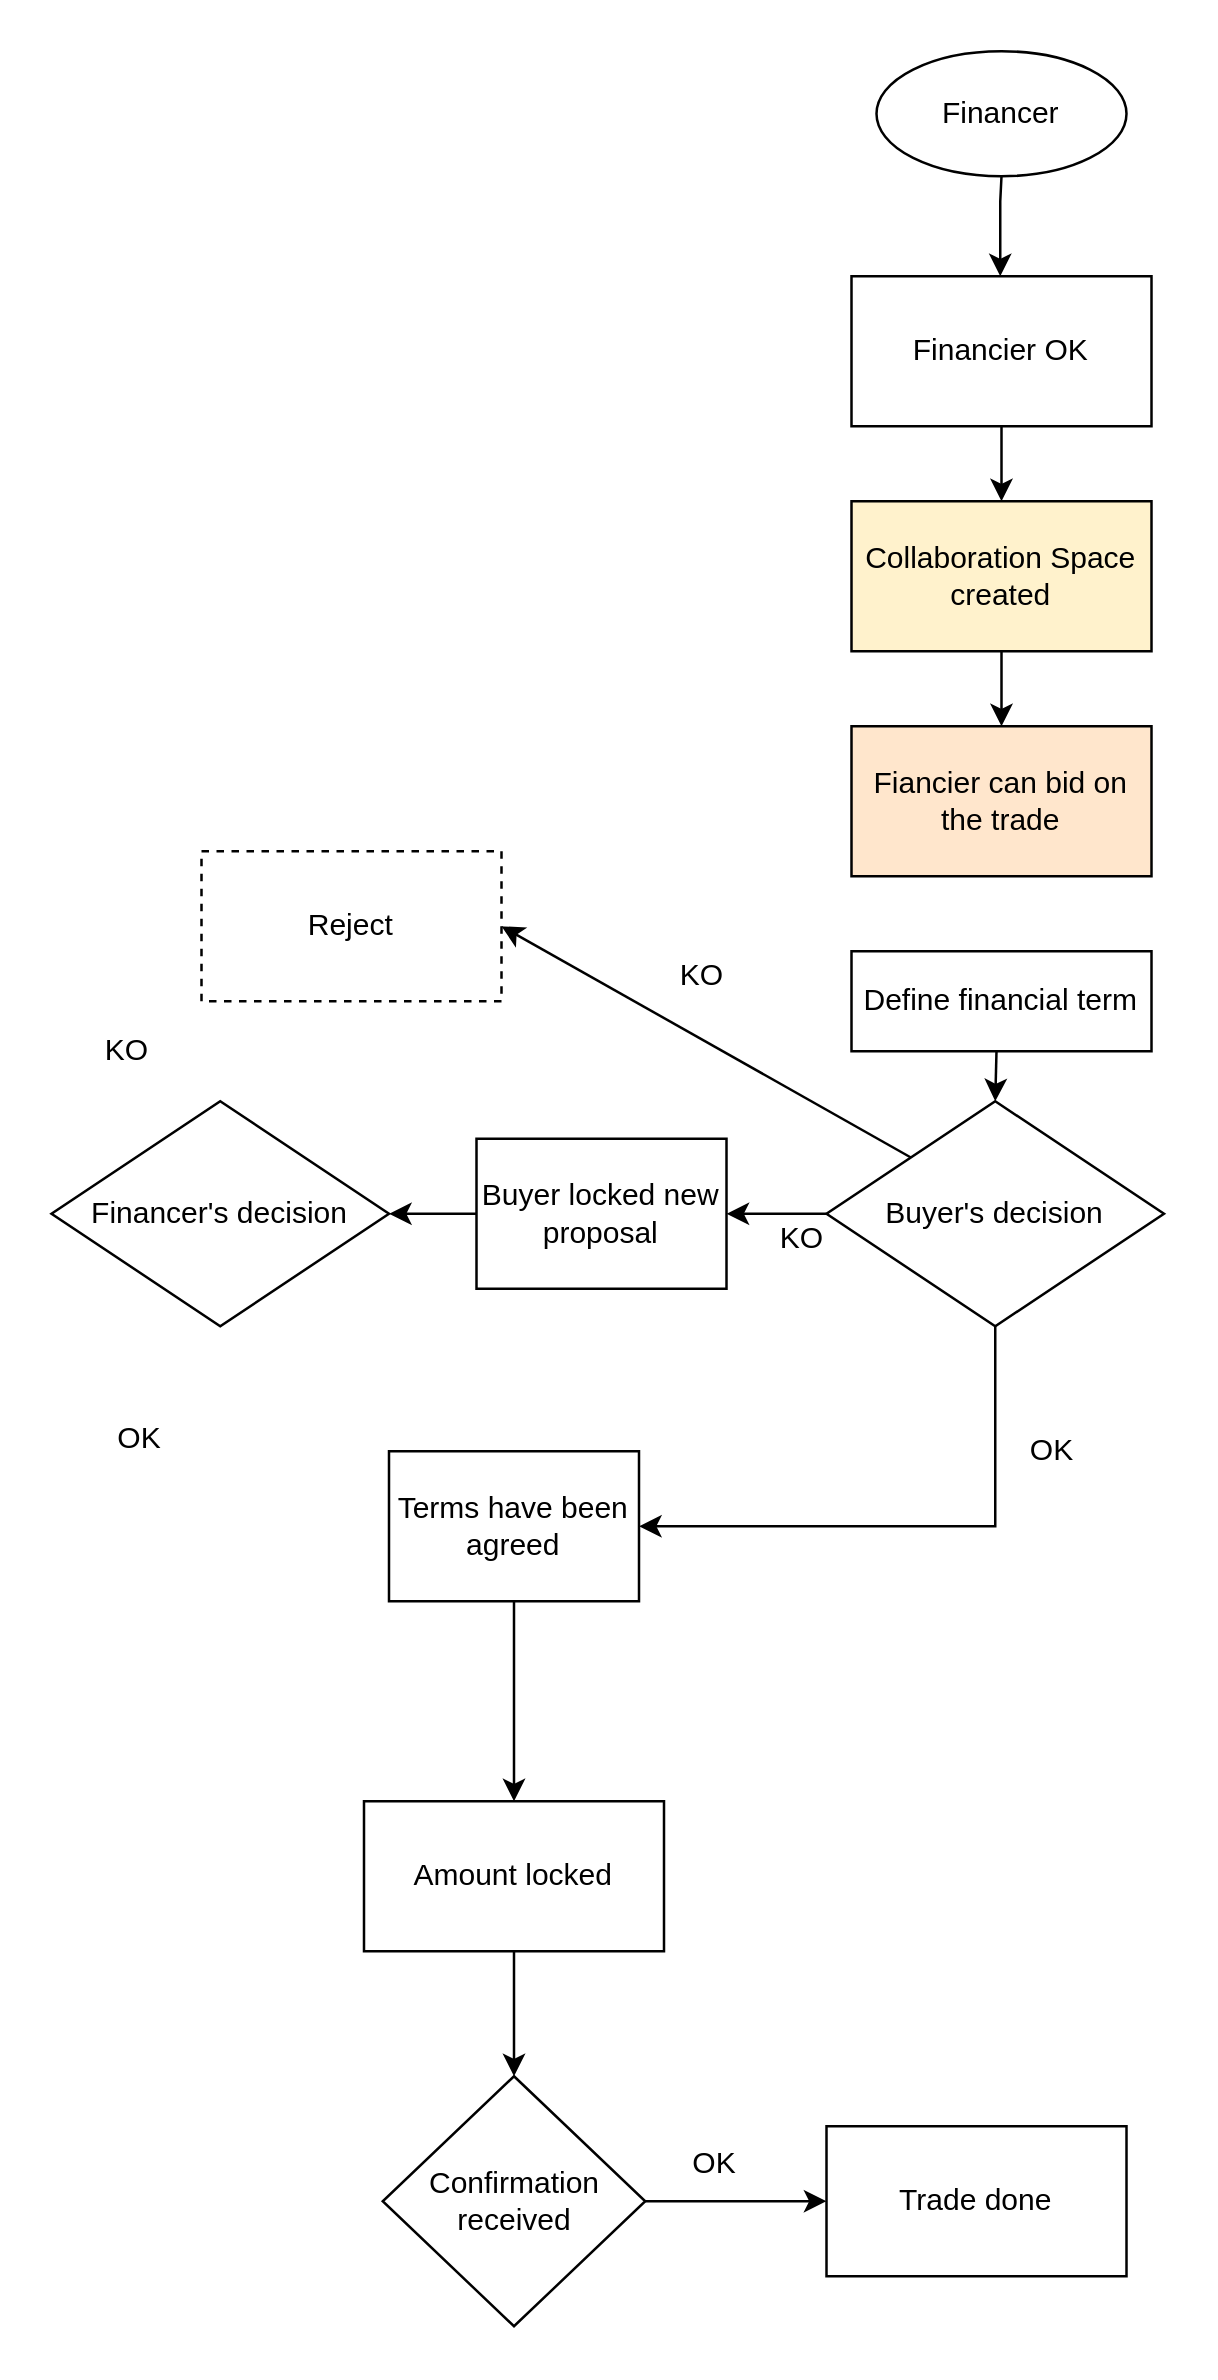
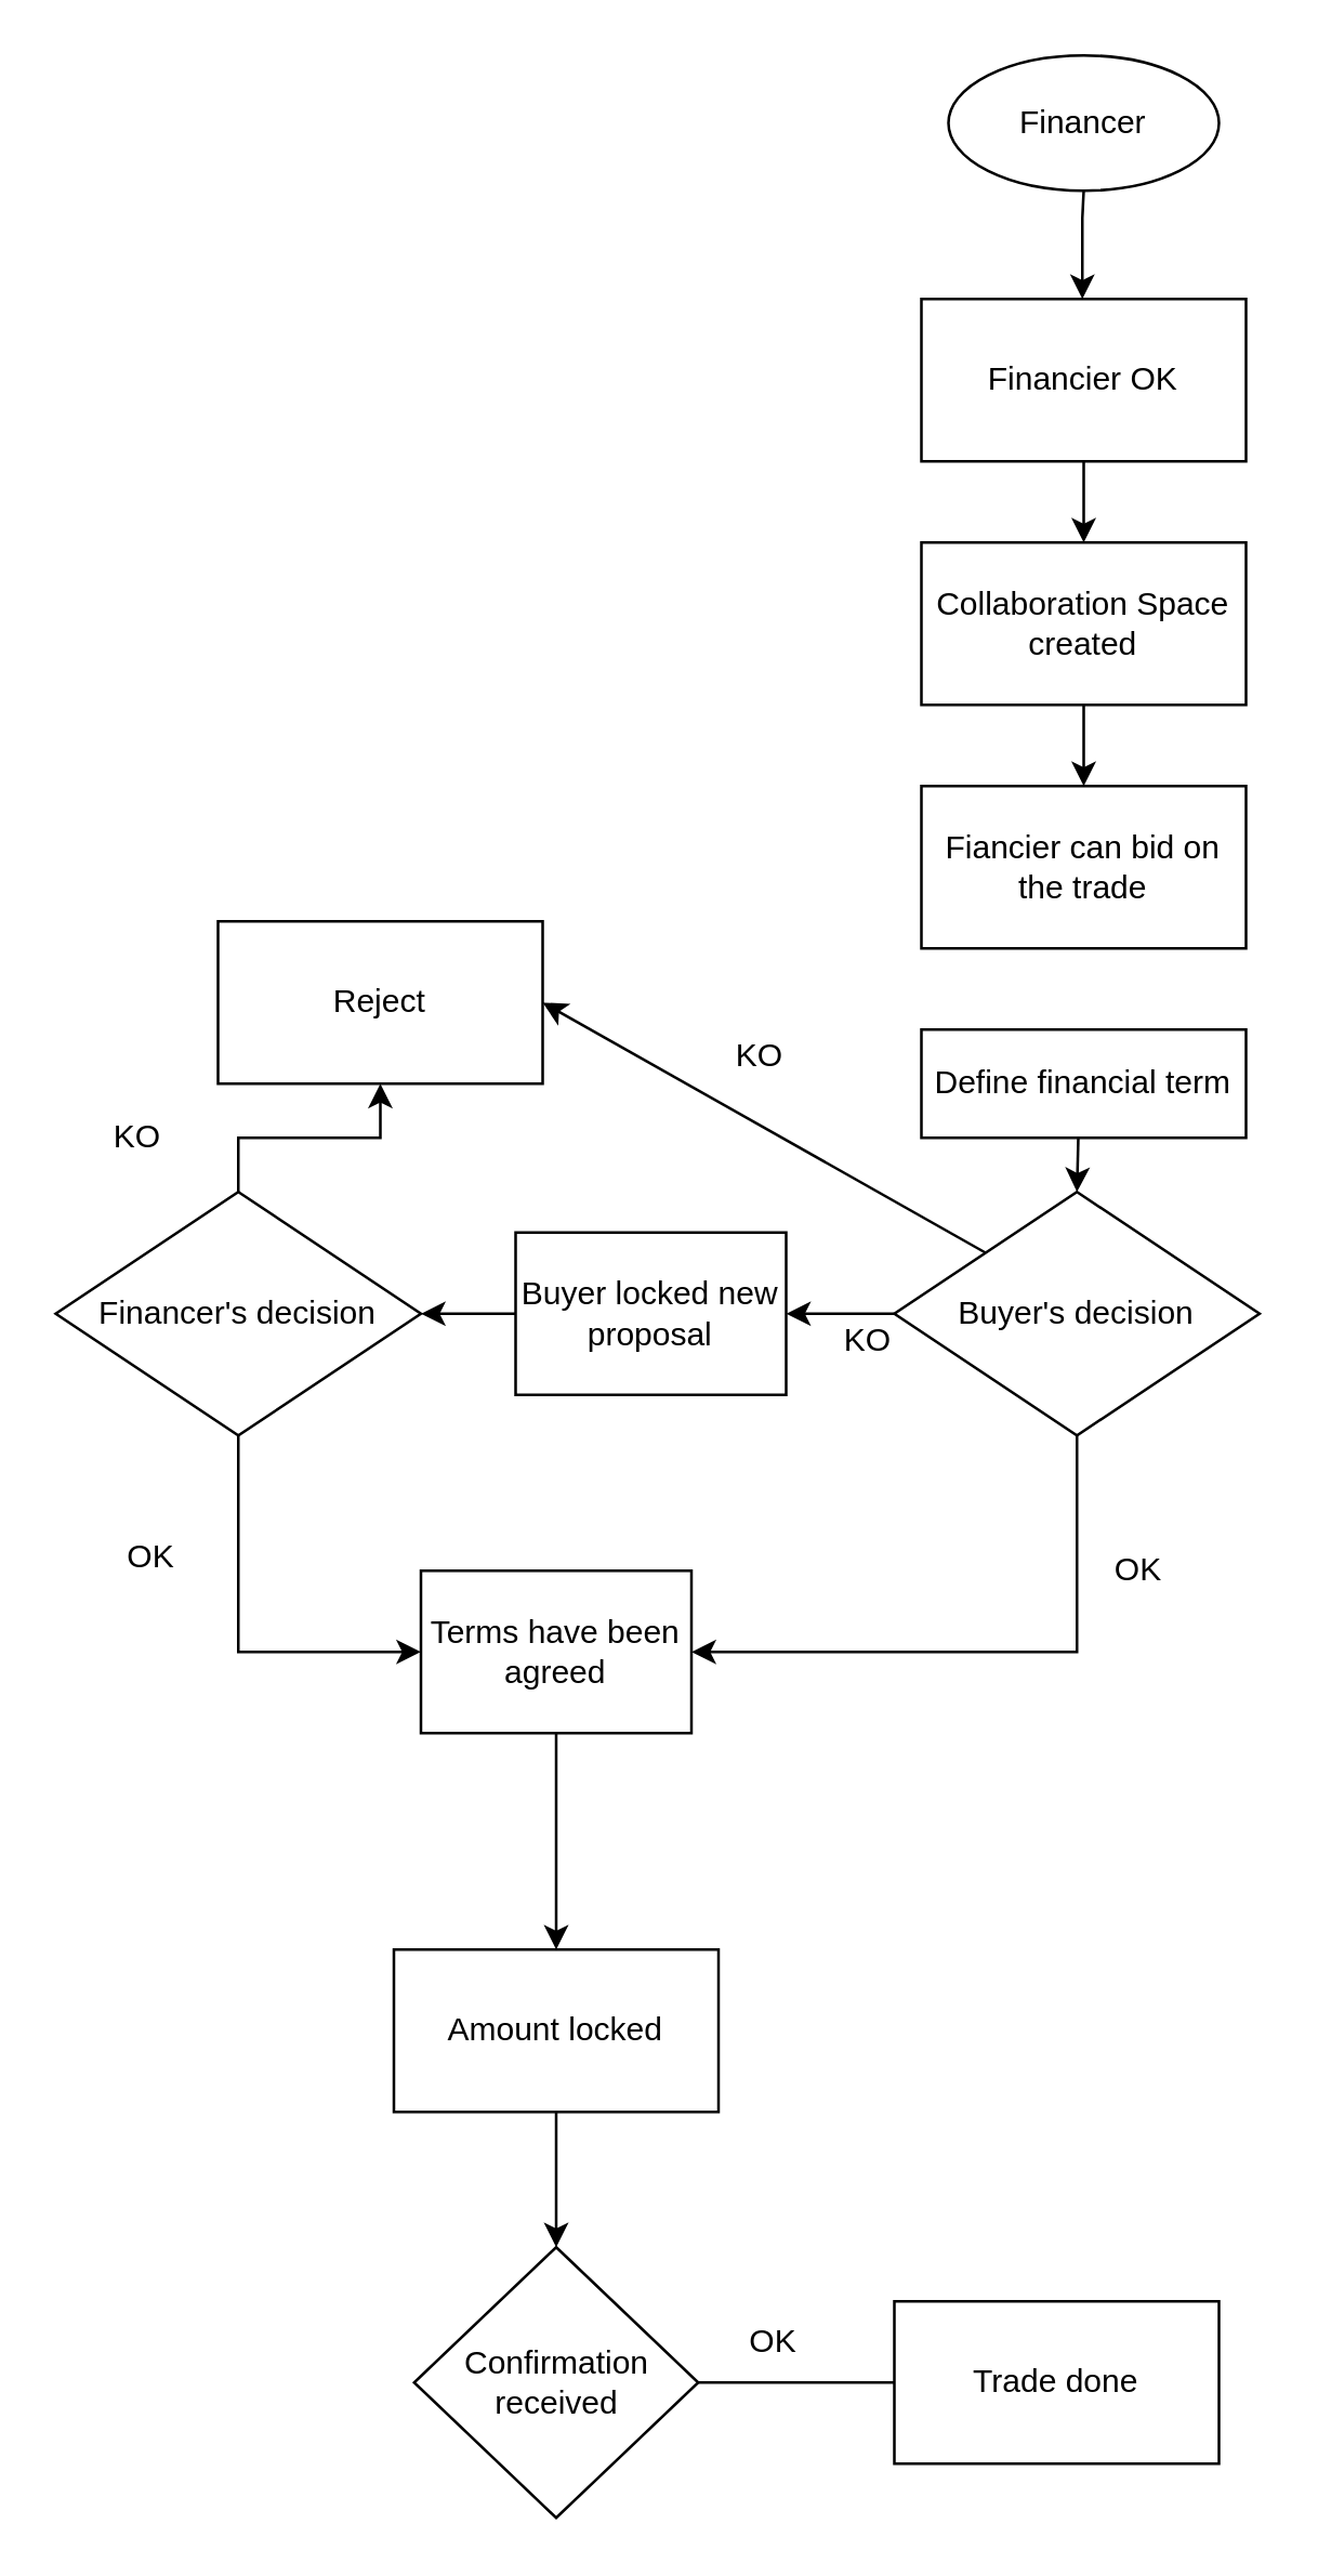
  <mxCell id="0" />
  <mxCell id="1" parent="0" />
  <mxCell id="2" value="Financer" style="ellipse;whiteSpace=wrap;html=1;" vertex="1" parent="1"><mxGeometry x="350" y="20" width="100" height="50" as="geometry" /></mxCell>
  <mxCell id="3" value="Financier OK" style="rounded=0;whiteSpace=wrap;html=1;" vertex="1" parent="1"><mxGeometry x="340" y="110" width="120" height="60" as="geometry" /></mxCell>
  <mxCell id="4" value="" style="endArrow=classic;html=1;rounded=0;exitX=0.5;exitY=1;exitDx=0;exitDy=0;" edge="1" parent="1" source="3"><mxGeometry width="50" height="50" relative="1" as="geometry"><mxPoint x="390" y="250" as="sourcePoint" /><mxPoint x="400" y="200" as="targetPoint" /></mxGeometry></mxCell>
  <mxCell id="5" value="" style="endArrow=classic;html=1;rounded=0;" edge="1" parent="1"><mxGeometry width="50" height="50" relative="1" as="geometry"><mxPoint x="399.5" y="80" as="sourcePoint" /><mxPoint x="399.5" y="110" as="targetPoint" /><Array as="points"><mxPoint x="400" y="70" /><mxPoint x="399.5" y="80" /></Array></mxGeometry></mxCell>
  <mxCell id="6" value="" style="edgeStyle=orthogonalEdgeStyle;rounded=0;orthogonalLoop=1;jettySize=auto;html=1;" edge="1" parent="1" source="7" target="8"><mxGeometry relative="1" as="geometry" /></mxCell>
- <mxCell id="7" value="Collaboration Space created" style="rounded=0;whiteSpace=wrap;html=1;fillColor=#fff2cc;" vertex="1" parent="1"><mxGeometry x="340" y="200" width="120" height="60" as="geometry" /></mxCell>
- <mxCell id="8" value="Fiancier can bid on the trade" style="rounded=0;whiteSpace=wrap;html=1;fillColor=#ffe6cc;" vertex="1" parent="1"><mxGeometry x="340" y="290" width="120" height="60" as="geometry" /></mxCell>
+ <mxCell id="7" value="Collaboration Space created" style="rounded=0;whiteSpace=wrap;html=1;" vertex="1" parent="1"><mxGeometry x="340" y="200" width="120" height="60" as="geometry" /></mxCell>
+ <mxCell id="8" value="Fiancier can bid on the trade" style="rounded=0;whiteSpace=wrap;html=1;" vertex="1" parent="1"><mxGeometry x="340" y="290" width="120" height="60" as="geometry" /></mxCell>
  <mxCell id="9" value="Define financial term" style="rounded=0;whiteSpace=wrap;html=1;" vertex="1" parent="1"><mxGeometry x="340" y="380" width="120" height="40" as="geometry" /></mxCell>
  <mxCell id="10" style="edgeStyle=orthogonalEdgeStyle;rounded=0;orthogonalLoop=1;jettySize=auto;html=1;exitX=0.5;exitY=1;exitDx=0;exitDy=0;entryX=1;entryY=0.5;entryDx=0;entryDy=0;" edge="1" parent="1" source="12" target="25"><mxGeometry relative="1" as="geometry"><mxPoint x="398" y="590" as="targetPoint" /></mxGeometry></mxCell>
  <mxCell id="11" value="" style="edgeStyle=orthogonalEdgeStyle;rounded=0;orthogonalLoop=1;jettySize=auto;html=1;entryX=1;entryY=0.5;entryDx=0;entryDy=0;" edge="1" parent="1" source="12" target="17"><mxGeometry relative="1" as="geometry"><mxPoint x="270" y="540" as="targetPoint" /></mxGeometry></mxCell>
  <mxCell id="12" value="Buyer's decision" style="rhombus;whiteSpace=wrap;html=1;" vertex="1" parent="1"><mxGeometry x="330" y="440" width="135" height="90" as="geometry" /></mxCell>
  <mxCell id="13" value="" style="endArrow=classic;html=1;rounded=0;entryX=0.5;entryY=0;entryDx=0;entryDy=0;" edge="1" parent="1" target="12"><mxGeometry width="50" height="50" relative="1" as="geometry"><mxPoint x="398" y="420" as="sourcePoint" /><mxPoint x="450" y="390" as="targetPoint" /></mxGeometry></mxCell>
  <mxCell id="14" value="KO" style="text;html=1;align=center;verticalAlign=middle;resizable=0;points=[];autosize=1;strokeColor=none;fillColor=none;" vertex="1" parent="1"><mxGeometry x="260" y="375" width="40" height="30" as="geometry" /></mxCell>
- <mxCell id="15" value="Reject" style="rounded=0;whiteSpace=wrap;html=1;dashed=1;" vertex="1" parent="1"><mxGeometry x="80" y="340" width="120" height="60" as="geometry" /></mxCell>
+ <mxCell id="15" value="Reject" style="rounded=0;whiteSpace=wrap;html=1;" vertex="1" parent="1"><mxGeometry x="80" y="340" width="120" height="60" as="geometry" /></mxCell>
  <mxCell id="16" value="" style="edgeStyle=orthogonalEdgeStyle;rounded=0;orthogonalLoop=1;jettySize=auto;html=1;" edge="1" parent="1" source="17" target="22"><mxGeometry relative="1" as="geometry" /></mxCell>
  <mxCell id="17" value="Buyer locked new proposal" style="rounded=0;whiteSpace=wrap;html=1;" vertex="1" parent="1"><mxGeometry x="190" y="455" width="100" height="60" as="geometry" /></mxCell>
  <mxCell id="18" value="" style="endArrow=classic;html=1;rounded=0;entryX=1;entryY=0.5;entryDx=0;entryDy=0;exitX=0;exitY=0;exitDx=0;exitDy=0;" edge="1" parent="1" source="12" target="15"><mxGeometry width="50" height="50" relative="1" as="geometry"><mxPoint x="290" y="430" as="sourcePoint" /><mxPoint x="320" y="410" as="targetPoint" /></mxGeometry></mxCell>
  <mxCell id="19" value="OK" style="text;html=1;align=center;verticalAlign=middle;resizable=0;points=[];autosize=1;strokeColor=none;fillColor=none;" vertex="1" parent="1"><mxGeometry x="400" y="565" width="40" height="30" as="geometry" /></mxCell>
+ <mxCell id="20" value="" style="edgeStyle=orthogonalEdgeStyle;rounded=0;orthogonalLoop=1;jettySize=auto;html=1;" edge="1" parent="1" source="22" target="15"><mxGeometry relative="1" as="geometry" /></mxCell>
+ <mxCell id="21" style="edgeStyle=orthogonalEdgeStyle;rounded=0;orthogonalLoop=1;jettySize=auto;html=1;exitX=0.5;exitY=1;exitDx=0;exitDy=0;entryX=0;entryY=0.5;entryDx=0;entryDy=0;" edge="1" parent="1" source="22" target="25"><mxGeometry relative="1" as="geometry" /></mxCell>
  <mxCell id="22" value="Financer's decision" style="rhombus;whiteSpace=wrap;html=1;" vertex="1" parent="1"><mxGeometry x="20" y="440" width="135" height="90" as="geometry" /></mxCell>
  <mxCell id="23" value="KO" style="text;html=1;align=center;verticalAlign=middle;resizable=0;points=[];autosize=1;strokeColor=none;fillColor=none;" vertex="1" parent="1"><mxGeometry x="30" y="405" width="40" height="30" as="geometry" /></mxCell>
  <mxCell id="24" value="" style="edgeStyle=orthogonalEdgeStyle;rounded=0;orthogonalLoop=1;jettySize=auto;html=1;" edge="1" parent="1" source="25" target="29"><mxGeometry relative="1" as="geometry" /></mxCell>
  <mxCell id="25" value="Terms have been agreed" style="rounded=0;whiteSpace=wrap;html=1;" vertex="1" parent="1"><mxGeometry x="155" y="580" width="100" height="60" as="geometry" /></mxCell>
  <mxCell id="26" value="OK" style="text;html=1;align=center;verticalAlign=middle;resizable=0;points=[];autosize=1;strokeColor=none;fillColor=none;" vertex="1" parent="1"><mxGeometry x="35" y="560" width="40" height="30" as="geometry" /></mxCell>
  <mxCell id="27" value="KO" style="text;html=1;align=center;verticalAlign=middle;resizable=0;points=[];autosize=1;strokeColor=none;fillColor=none;" vertex="1" parent="1"><mxGeometry x="300" y="480" width="40" height="30" as="geometry" /></mxCell>
  <mxCell id="28" value="" style="edgeStyle=orthogonalEdgeStyle;rounded=0;orthogonalLoop=1;jettySize=auto;html=1;" edge="1" parent="1" source="29" target="31"><mxGeometry relative="1" as="geometry" /></mxCell>
  <mxCell id="29" value="Amount locked" style="whiteSpace=wrap;html=1;rounded=0;" vertex="1" parent="1"><mxGeometry x="145" y="720" width="120" height="60" as="geometry" /></mxCell>
- <mxCell id="30" value="" style="edgeStyle=orthogonalEdgeStyle;rounded=0;orthogonalLoop=1;jettySize=auto;html=1;" edge="1" parent="1" source="31" target="32"><mxGeometry relative="1" as="geometry" /></mxCell>
+ <mxCell id="30" value="" style="edgeStyle=orthogonalEdgeStyle;rounded=0;orthogonalLoop=1;jettySize=auto;html=1;endArrow=none;" edge="1" parent="1" source="31" target="32"><mxGeometry relative="1" as="geometry" /></mxCell>
  <mxCell id="31" value="Confirmation received" style="rhombus;whiteSpace=wrap;html=1;rounded=0;" vertex="1" parent="1"><mxGeometry x="152.5" y="830" width="105" height="100" as="geometry" /></mxCell>
  <mxCell id="32" value="Trade done" style="whiteSpace=wrap;html=1;rounded=0;" vertex="1" parent="1"><mxGeometry x="330" y="850" width="120" height="60" as="geometry" /></mxCell>
  <mxCell id="33" value="OK" style="text;html=1;align=center;verticalAlign=middle;resizable=0;points=[];autosize=1;strokeColor=none;fillColor=none;" vertex="1" parent="1"><mxGeometry x="265" y="850" width="40" height="30" as="geometry" /></mxCell>
